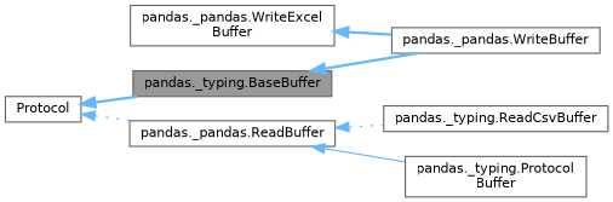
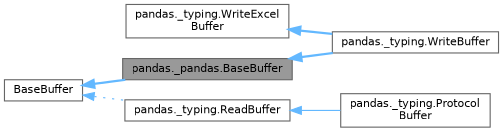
  digraph {
    rankdir=LR
    node [color=gray40 fillcolor=white fontname=Helvetica fontsize=10 shape=box style=filled]
    edge [color=steelblue1 dir=back fontname=Helvetica fontsize=10 labelfontname=Helvetica labelfontsize=10 style=bold]
-   n1 [fillcolor=grey60 fontcolor=black height=0.2 label="pandas._typing.BaseBuffer" width=0.4]
-   n2 [height=0.2 label="pandas._pandas.WriteBuffer" width=0.4]
-   n3 [height=0.2 label="pandas._pandas.ReadBuffer" width=0.4]
-   n4 [height=0.2 label="pandas._typing.ReadCsvBuffer" width=0.4]
+   n1 [fillcolor=grey60 fontcolor=black height=0.2 label="pandas._pandas.BaseBuffer" width=0.4]
+   n2 [height=0.2 label="pandas._typing.WriteBuffer" width=0.4]
+   n3 [height=0.2 label="pandas._typing.ReadBuffer" width=0.4]
    n5 [height=0.2 label="pandas._typing.Protocol\lBuffer" width=0.4]
-   n6 [height=0.2 label=Protocol width=0.4]
-   n7 [height=0.2 label="pandas._pandas.WriteExcel\lBuffer" width=0.4]
+   n6 [height=0.2 label=BaseBuffer width=0.4]
+   n7 [height=0.2 label="pandas._typing.WriteExcel\lBuffer" width=0.4]
    n1 -> n2
-   n3 -> n4 [style=dotted]
    n3 -> n5 [style=solid]
    n6 -> n1
    n6 -> n3 [style=dotted]
    n7 -> n2
  }
